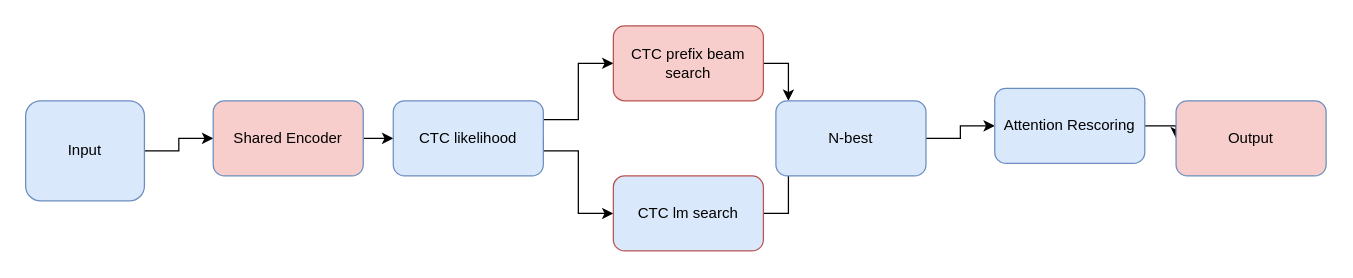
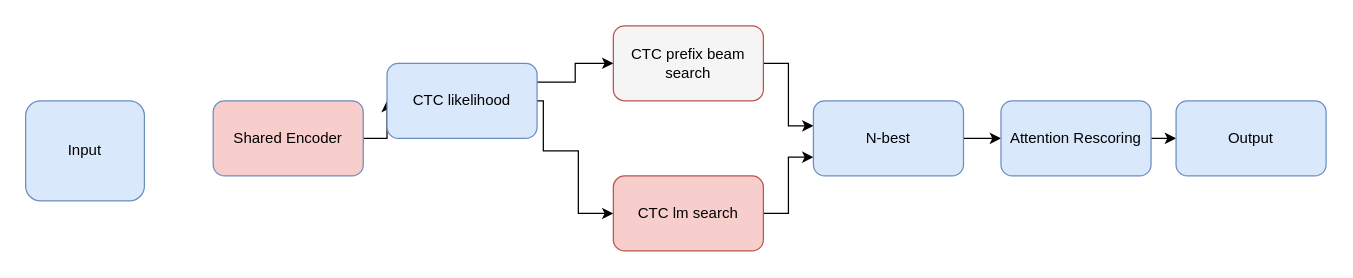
  <mxCell id="0" />
  <mxCell id="1" parent="0" />
- <mxCell id="2" style="edgeStyle=orthogonalEdgeStyle;rounded=0;orthogonalLoop=1;jettySize=auto;html=1;exitX=1;exitY=0.5;exitDx=0;exitDy=0;entryX=0;entryY=0.5;entryDx=0;entryDy=0;" edge="1" parent="1" source="3" target="5"><mxGeometry relative="1" as="geometry" /></mxCell>
  <mxCell id="3" value="Input" style="rounded=1;whiteSpace=wrap;html=1;fillColor=#dae8fc;strokeColor=#6c8ebf;" vertex="1" parent="1"><mxGeometry x="20" y="80" width="95" height="80" as="geometry" /></mxCell>
  <mxCell id="4" style="edgeStyle=orthogonalEdgeStyle;rounded=0;orthogonalLoop=1;jettySize=auto;html=1;exitX=1;exitY=0.5;exitDx=0;exitDy=0;entryX=0;entryY=0.5;entryDx=0;entryDy=0;" edge="1" parent="1" source="5" target="8"><mxGeometry relative="1" as="geometry" /></mxCell>
  <mxCell id="5" value="Shared Encoder" style="rounded=1;whiteSpace=wrap;html=1;fillColor=#f8cecc;strokeColor=#6c8ebf;" vertex="1" parent="1"><mxGeometry x="170" y="80" width="120" height="60" as="geometry" /></mxCell>
  <mxCell id="6" style="edgeStyle=orthogonalEdgeStyle;rounded=0;orthogonalLoop=1;jettySize=auto;html=1;exitX=1;exitY=0.25;exitDx=0;exitDy=0;" edge="1" parent="1" source="8" target="10"><mxGeometry relative="1" as="geometry" /></mxCell>
  <mxCell id="7" style="edgeStyle=orthogonalEdgeStyle;rounded=0;orthogonalLoop=1;jettySize=auto;html=1;exitX=1;exitY=0.5;exitDx=0;exitDy=0;entryX=0;entryY=0.5;entryDx=0;entryDy=0;" edge="1" parent="1" source="8" target="12"><mxGeometry relative="1" as="geometry"><Array as="points"><mxPoint x="434" y="120" /><mxPoint x="462" y="120" /><mxPoint x="462" y="170" /></Array></mxGeometry></mxCell>
- <mxCell id="8" value="CTC likelihood" style="rounded=1;whiteSpace=wrap;html=1;fillColor=#dae8fc;strokeColor=#6c8ebf;" vertex="1" parent="1"><mxGeometry x="314" y="80" width="120" height="60" as="geometry" /></mxCell>
+ <mxCell id="8" value="CTC likelihood" style="rounded=1;whiteSpace=wrap;html=1;fillColor=#dae8fc;strokeColor=#6c8ebf;" vertex="1" parent="1"><mxGeometry x="309" y="50" width="120" height="60" as="geometry" /></mxCell>
  <mxCell id="9" style="edgeStyle=orthogonalEdgeStyle;rounded=0;orthogonalLoop=1;jettySize=auto;html=1;exitX=1;exitY=0.5;exitDx=0;exitDy=0;" edge="1" parent="1" source="10" target="14"><mxGeometry relative="1" as="geometry"><Array as="points"><mxPoint x="630" y="50" /><mxPoint x="630" y="100" /></Array></mxGeometry></mxCell>
- <mxCell id="10" value="CTC prefix beam search" style="rounded=1;whiteSpace=wrap;html=1;fillColor=#f8cecc;strokeColor=#b85450;" vertex="1" parent="1"><mxGeometry x="490" y="20" width="120" height="60" as="geometry" /></mxCell>
+ <mxCell id="10" value="CTC prefix beam search" style="rounded=1;whiteSpace=wrap;html=1;fillColor=#f5f5f5;strokeColor=#b85450;" vertex="1" parent="1"><mxGeometry x="490" y="20" width="120" height="60" as="geometry" /></mxCell>
  <mxCell id="11" style="edgeStyle=orthogonalEdgeStyle;rounded=0;orthogonalLoop=1;jettySize=auto;html=1;exitX=1;exitY=0.5;exitDx=0;exitDy=0;entryX=0;entryY=0.75;entryDx=0;entryDy=0;" edge="1" parent="1" source="12" target="14"><mxGeometry relative="1" as="geometry" /></mxCell>
- <mxCell id="12" value="CTC lm search" style="rounded=1;whiteSpace=wrap;html=1;fillColor=#dae8fc;strokeColor=#b85450;" vertex="1" parent="1"><mxGeometry x="490" y="140" width="120" height="60" as="geometry" /></mxCell>
+ <mxCell id="12" value="CTC lm search" style="rounded=1;whiteSpace=wrap;html=1;fillColor=#f8cecc;strokeColor=#b85450;" vertex="1" parent="1"><mxGeometry x="490" y="140" width="120" height="60" as="geometry" /></mxCell>
  <mxCell id="13" style="edgeStyle=orthogonalEdgeStyle;rounded=0;orthogonalLoop=1;jettySize=auto;html=1;exitX=1;exitY=0.5;exitDx=0;exitDy=0;entryX=0;entryY=0.5;entryDx=0;entryDy=0;" edge="1" parent="1" source="14" target="16"><mxGeometry relative="1" as="geometry" /></mxCell>
- <mxCell id="14" value="N-best" style="rounded=1;whiteSpace=wrap;html=1;fillColor=#dae8fc;strokeColor=#6c8ebf;" vertex="1" parent="1"><mxGeometry x="620" y="80" width="120" height="60" as="geometry" /></mxCell>
+ <mxCell id="14" value="N-best" style="rounded=1;whiteSpace=wrap;html=1;fillColor=#dae8fc;strokeColor=#6c8ebf;" vertex="1" parent="1"><mxGeometry x="650" y="80" width="120" height="60" as="geometry" /></mxCell>
  <mxCell id="15" style="edgeStyle=orthogonalEdgeStyle;rounded=0;orthogonalLoop=1;jettySize=auto;html=1;exitX=1;exitY=0.5;exitDx=0;exitDy=0;entryX=0;entryY=0.5;entryDx=0;entryDy=0;" edge="1" parent="1" source="16" target="17"><mxGeometry relative="1" as="geometry" /></mxCell>
- <mxCell id="16" value="Attention Rescoring" style="rounded=1;whiteSpace=wrap;html=1;fillColor=#dae8fc;strokeColor=#6c8ebf;" vertex="1" parent="1"><mxGeometry x="795" y="70" width="120" height="60" as="geometry" /></mxCell>
- <mxCell id="17" value="Output" style="rounded=1;whiteSpace=wrap;html=1;fillColor=#f8cecc;strokeColor=#6c8ebf;" vertex="1" parent="1"><mxGeometry x="940" y="80" width="120" height="60" as="geometry" /></mxCell>
+ <mxCell id="16" value="Attention Rescoring" style="rounded=1;whiteSpace=wrap;html=1;fillColor=#dae8fc;strokeColor=#6c8ebf;" vertex="1" parent="1"><mxGeometry x="800" y="80" width="120" height="60" as="geometry" /></mxCell>
+ <mxCell id="17" value="Output" style="rounded=1;whiteSpace=wrap;html=1;fillColor=#dae8fc;strokeColor=#6c8ebf;" vertex="1" parent="1"><mxGeometry x="940" y="80" width="120" height="60" as="geometry" /></mxCell>
